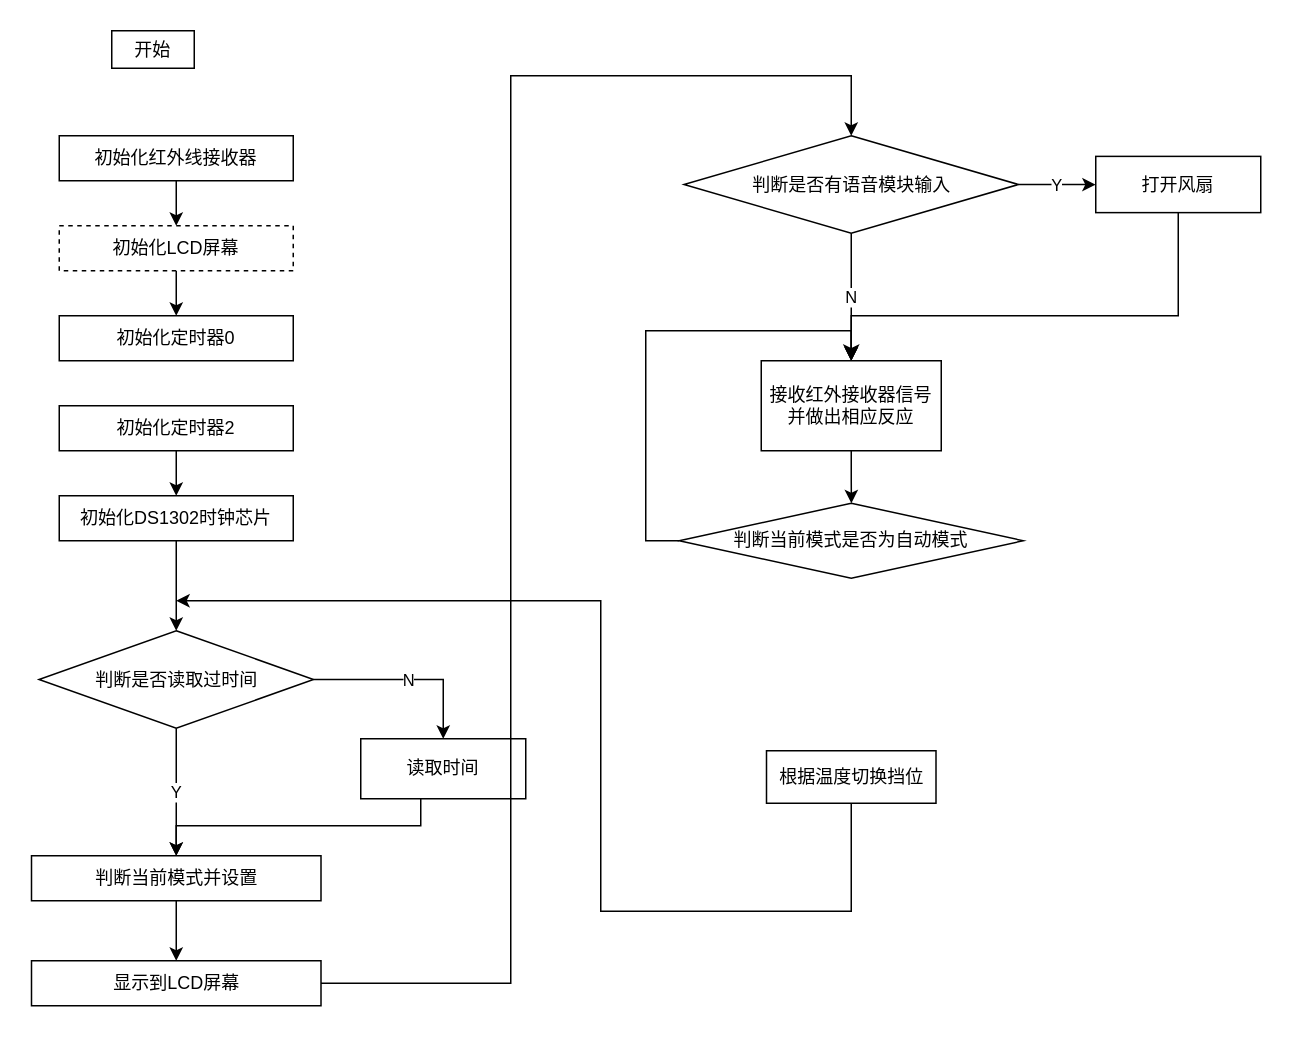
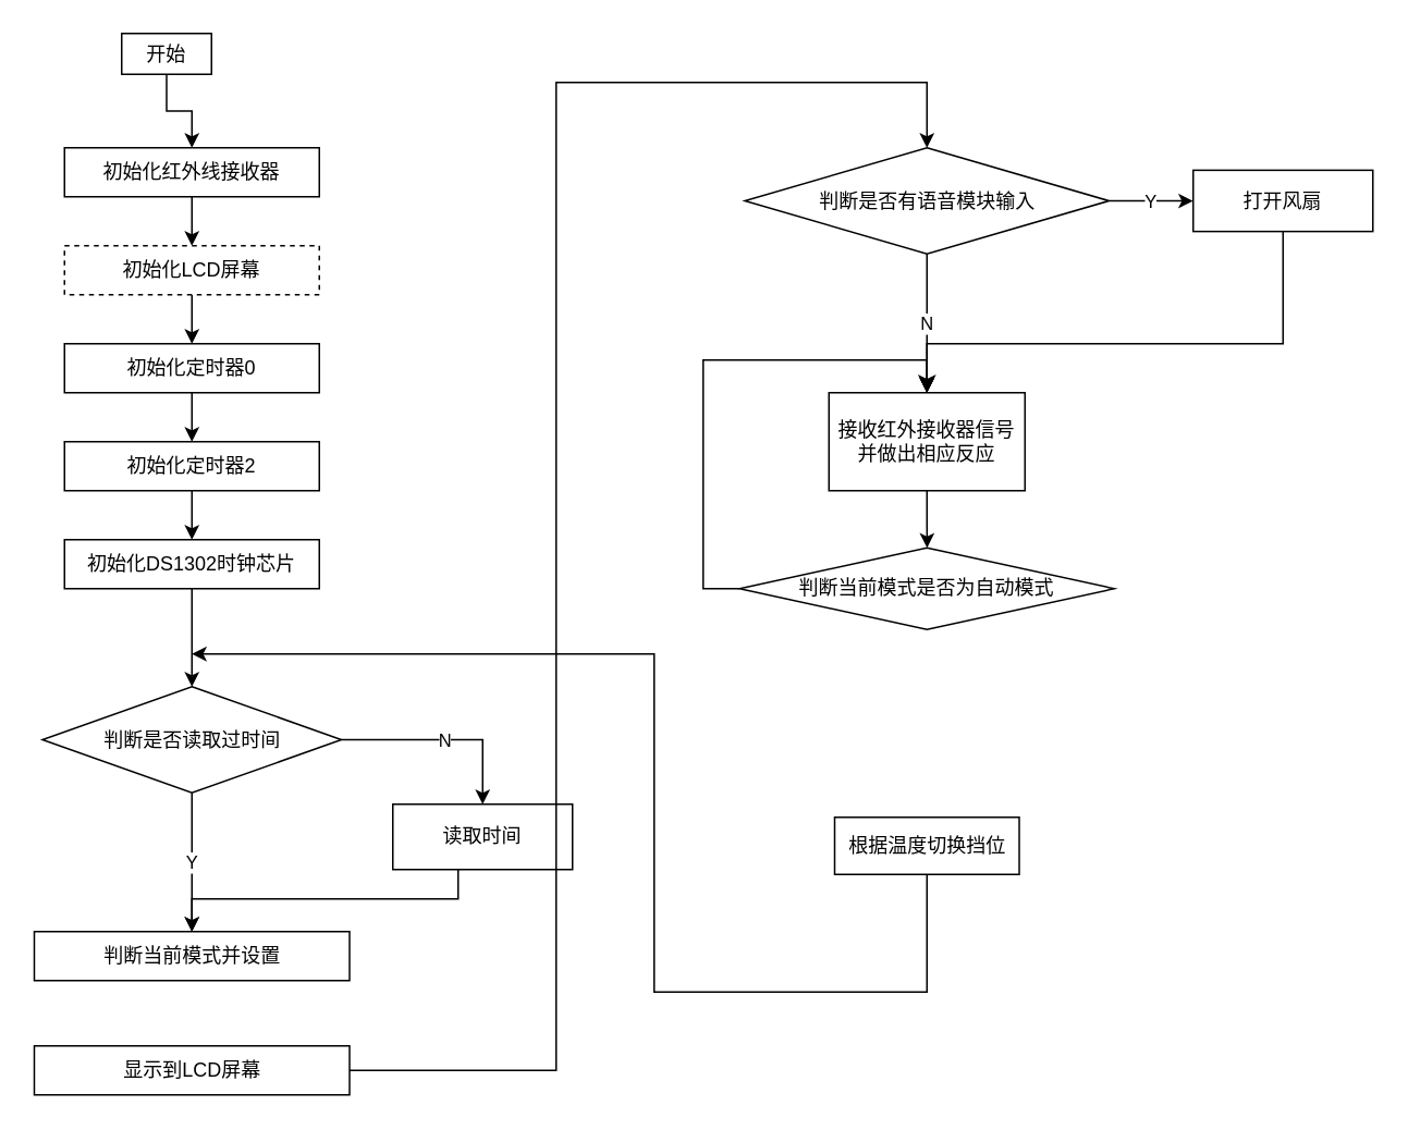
  <mxCell id="0" />
  <mxCell id="1" parent="0" />
+ <mxCell id="2" value="" style="edgeStyle=orthogonalEdgeStyle;rounded=0;orthogonalLoop=1;jettySize=auto;html=1;" parent="1" source="3" target="5" edge="1"><mxGeometry relative="1" as="geometry" /></mxCell>
  <mxCell id="3" value="开始&lt;br&gt;" style="rounded=0;whiteSpace=wrap;html=1;" parent="1" vertex="1"><mxGeometry x="74" y="20" width="55" height="25" as="geometry" /></mxCell>
  <mxCell id="4" value="" style="edgeStyle=orthogonalEdgeStyle;rounded=0;orthogonalLoop=1;jettySize=auto;html=1;" parent="1" source="5" target="7" edge="1"><mxGeometry relative="1" as="geometry" /></mxCell>
  <mxCell id="5" value="初始化红外线接收器" style="rounded=0;whiteSpace=wrap;html=1;" parent="1" vertex="1"><mxGeometry x="39" y="90" width="156" height="30" as="geometry" /></mxCell>
  <mxCell id="6" value="" style="edgeStyle=orthogonalEdgeStyle;rounded=0;orthogonalLoop=1;jettySize=auto;html=1;" parent="1" source="7" target="9" edge="1"><mxGeometry relative="1" as="geometry" /></mxCell>
  <mxCell id="7" value="初始化LCD屏幕" style="rounded=0;whiteSpace=wrap;html=1;dashed=1;" parent="1" vertex="1"><mxGeometry x="39" y="150" width="156" height="30" as="geometry" /></mxCell>
+ <mxCell id="8" value="" style="edgeStyle=orthogonalEdgeStyle;rounded=0;orthogonalLoop=1;jettySize=auto;html=1;" parent="1" source="9" target="11" edge="1"><mxGeometry relative="1" as="geometry" /></mxCell>
  <mxCell id="9" value="初始化定时器0&lt;br&gt;" style="rounded=0;whiteSpace=wrap;html=1;" parent="1" vertex="1"><mxGeometry x="39" y="210" width="156" height="30" as="geometry" /></mxCell>
  <mxCell id="10" value="" style="edgeStyle=orthogonalEdgeStyle;rounded=0;orthogonalLoop=1;jettySize=auto;html=1;" parent="1" source="11" target="13" edge="1"><mxGeometry relative="1" as="geometry" /></mxCell>
  <mxCell id="11" value="初始化定时器2" style="rounded=0;whiteSpace=wrap;html=1;" parent="1" vertex="1"><mxGeometry x="39" y="270" width="156" height="30" as="geometry" /></mxCell>
  <mxCell id="12" value="" style="edgeStyle=orthogonalEdgeStyle;rounded=0;orthogonalLoop=1;jettySize=auto;html=1;" parent="1" source="13" target="16" edge="1"><mxGeometry relative="1" as="geometry" /></mxCell>
  <mxCell id="13" value="初始化DS1302时钟芯片" style="rounded=0;whiteSpace=wrap;html=1;" parent="1" vertex="1"><mxGeometry x="39" y="330" width="156" height="30" as="geometry" /></mxCell>
  <mxCell id="14" value="Y" style="edgeStyle=orthogonalEdgeStyle;rounded=0;orthogonalLoop=1;jettySize=auto;html=1;" parent="1" source="16" target="18" edge="1"><mxGeometry relative="1" as="geometry" /></mxCell>
  <mxCell id="15" value="N" style="edgeStyle=orthogonalEdgeStyle;rounded=0;orthogonalLoop=1;jettySize=auto;html=1;" parent="1" source="16" target="20" edge="1"><mxGeometry relative="1" as="geometry" /></mxCell>
  <mxCell id="16" value="判断是否读取过时间" style="rhombus;whiteSpace=wrap;html=1;rounded=0;" parent="1" vertex="1"><mxGeometry x="25.5" y="420" width="183" height="65" as="geometry" /></mxCell>
- <mxCell id="17" value="" style="edgeStyle=orthogonalEdgeStyle;rounded=0;orthogonalLoop=1;jettySize=auto;html=1;" parent="1" source="18" target="22" edge="1"><mxGeometry relative="1" as="geometry" /></mxCell>
  <mxCell id="18" value="判断当前模式并设置" style="rounded=0;whiteSpace=wrap;html=1;" parent="1" vertex="1"><mxGeometry x="20.5" y="570" width="193" height="30" as="geometry" /></mxCell>
  <mxCell id="19" style="edgeStyle=orthogonalEdgeStyle;rounded=0;orthogonalLoop=1;jettySize=auto;html=1;entryX=0.5;entryY=0;entryDx=0;entryDy=0;" parent="1" source="20" target="18" edge="1"><mxGeometry relative="1" as="geometry"><Array as="points"><mxPoint x="280" y="550" /><mxPoint x="117" y="550" /></Array></mxGeometry></mxCell>
  <mxCell id="20" value="读取时间" style="whiteSpace=wrap;html=1;rounded=0;" parent="1" vertex="1"><mxGeometry x="240" y="492" width="110" height="40" as="geometry" /></mxCell>
  <mxCell id="21" value="" style="edgeStyle=orthogonalEdgeStyle;rounded=0;orthogonalLoop=1;jettySize=auto;html=1;" parent="1" source="22" target="25" edge="1"><mxGeometry relative="1" as="geometry"><Array as="points"><mxPoint x="340" y="655" /><mxPoint x="340" y="50" /><mxPoint x="567" y="50" /></Array></mxGeometry></mxCell>
  <mxCell id="22" value="显示到LCD屏幕" style="rounded=0;whiteSpace=wrap;html=1;" parent="1" vertex="1"><mxGeometry x="20.5" y="640" width="193" height="30" as="geometry" /></mxCell>
  <mxCell id="23" value="Y" style="edgeStyle=orthogonalEdgeStyle;rounded=0;orthogonalLoop=1;jettySize=auto;html=1;" parent="1" source="25" target="27" edge="1"><mxGeometry relative="1" as="geometry" /></mxCell>
  <mxCell id="24" value="N" style="edgeStyle=orthogonalEdgeStyle;rounded=0;orthogonalLoop=1;jettySize=auto;html=1;" parent="1" source="25" target="29" edge="1"><mxGeometry relative="1" as="geometry" /></mxCell>
  <mxCell id="25" value="判断是否有语音模块输入" style="rhombus;whiteSpace=wrap;html=1;rounded=0;" parent="1" vertex="1"><mxGeometry x="455.5" y="90" width="223" height="65" as="geometry" /></mxCell>
  <mxCell id="26" style="edgeStyle=orthogonalEdgeStyle;rounded=0;orthogonalLoop=1;jettySize=auto;html=1;entryX=0.5;entryY=0;entryDx=0;entryDy=0;" parent="1" source="27" target="29" edge="1"><mxGeometry relative="1" as="geometry"><Array as="points"><mxPoint x="785" y="210" /><mxPoint x="567" y="210" /></Array></mxGeometry></mxCell>
  <mxCell id="27" value="打开风扇" style="whiteSpace=wrap;html=1;rounded=0;" parent="1" vertex="1"><mxGeometry x="730" y="103.75" width="110" height="37.5" as="geometry" /></mxCell>
  <mxCell id="28" value="" style="edgeStyle=orthogonalEdgeStyle;rounded=0;orthogonalLoop=1;jettySize=auto;html=1;" parent="1" source="29" target="31" edge="1"><mxGeometry relative="1" as="geometry" /></mxCell>
  <mxCell id="29" value="接收红外接收器信号并做出相应反应" style="whiteSpace=wrap;html=1;rounded=0;" parent="1" vertex="1"><mxGeometry x="507" y="240" width="120" height="60" as="geometry" /></mxCell>
  <mxCell id="30" style="edgeStyle=orthogonalEdgeStyle;rounded=0;orthogonalLoop=1;jettySize=auto;html=1;fontSize=12;startSize=8;endSize=8;entryX=0.5;entryY=0;entryDx=0;entryDy=0;" edge="1" parent="1" source="31" target="29"><mxGeometry relative="1" as="geometry"><mxPoint x="570" y="190" as="targetPoint" /><Array as="points"><mxPoint x="430" y="360" /><mxPoint x="430" y="220" /><mxPoint x="567" y="220" /></Array></mxGeometry></mxCell>
  <mxCell id="31" value="判断当前模式是否为自动模式" style="rhombus;whiteSpace=wrap;html=1;rounded=0;" parent="1" vertex="1"><mxGeometry x="452.25" y="335" width="229.5" height="50" as="geometry" /></mxCell>
  <mxCell id="32" style="edgeStyle=orthogonalEdgeStyle;rounded=0;orthogonalLoop=1;jettySize=auto;html=1;" parent="1" source="33" edge="1"><mxGeometry relative="1" as="geometry"><mxPoint x="117" y="400" as="targetPoint" /><Array as="points"><mxPoint x="400" y="607" /><mxPoint x="400" y="400" /><mxPoint x="117" y="400" /></Array></mxGeometry></mxCell>
  <mxCell id="33" value="根据温度切换挡位" style="whiteSpace=wrap;html=1;rounded=0;" parent="1" vertex="1"><mxGeometry x="510.5" y="500" width="113" height="35" as="geometry" /></mxCell>
